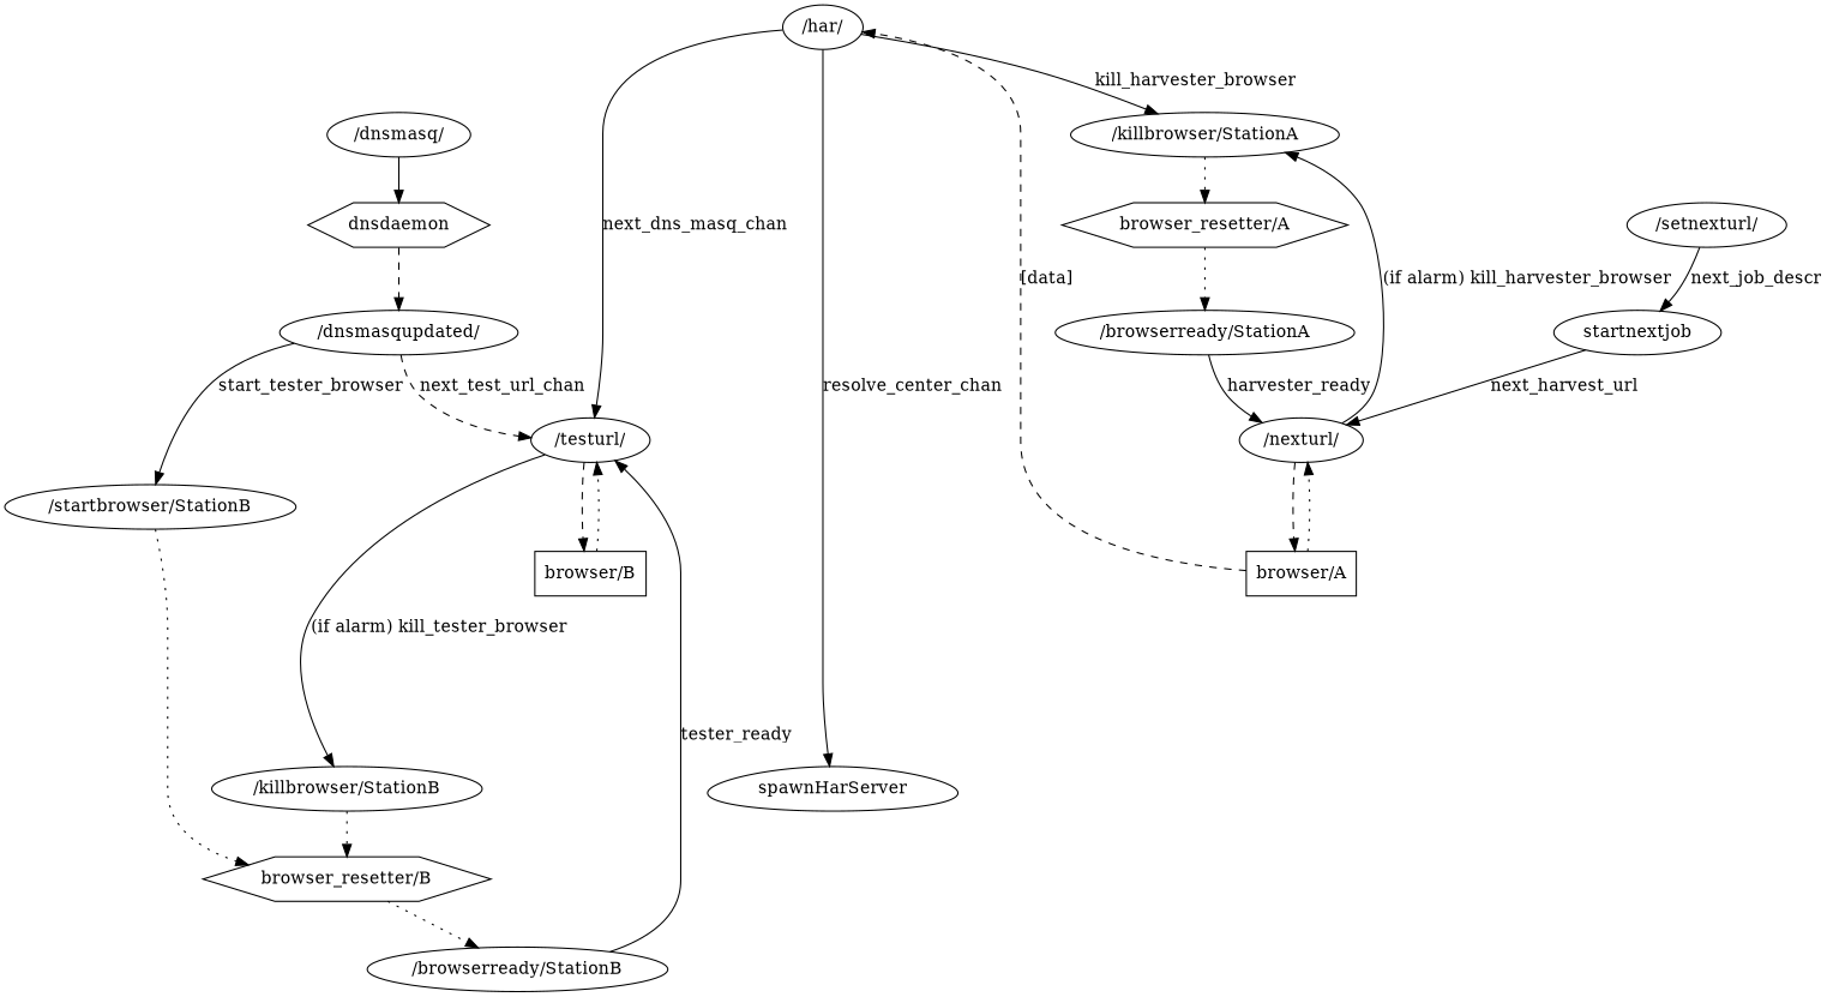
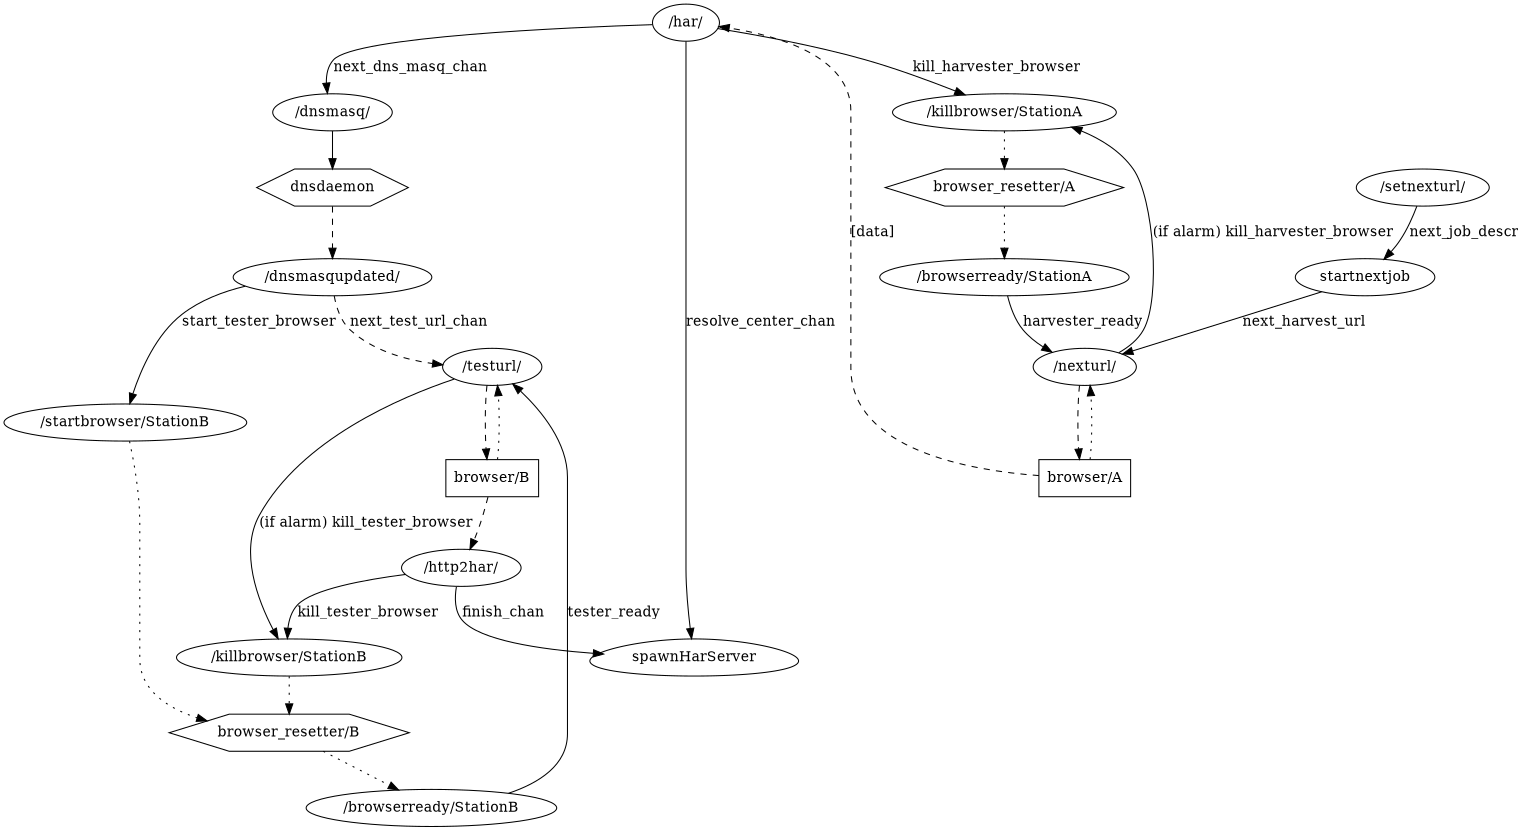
  digraph {
    n1 [label="/har/"]
    n2 [label="/dnsmasq/"]
    n3 [label="/killbrowser/StationA"]
    n4 [label=spawnHarServer shape=egg]
    n5 [label=dnsdaemon shape=hexagon]
    n6 [label="browser_resetter/A" shape=hexagon]
    n7 [label="/nexturl/"]
    n8 [label="browser/A" shape=box]
+   n9 [label="/http2har/"]
    n10 [label="/killbrowser/StationB"]
    n11 [label="browser_resetter/B" shape=hexagon]
    n12 [label="/dnsmasqupdated/"]
    n13 [label="/setnexturl/"]
    startnextjob
    n15 [label="/testurl/"]
    n16 [label="/startbrowser/StationB"]
    n17 [label="browser/B" shape=box]
    n18 [label="/browserready/StationA"]
    n19 [label="/browserready/StationB"]
-   n1 -> n15 [label=next_dns_masq_chan]
+   n1 -> n2 [label=next_dns_masq_chan]
    n1 -> n3 [label=kill_harvester_browser]
    n1 -> n4 [label=resolve_center_chan]
    n2 -> n5 [style=solid]
    n3 -> n6 [style=dotted]
    n5 -> n12 [style=dashed]
    n6 -> n18 [style=dotted]
    n7 -> n3 [label="(if alarm) kill_harvester_browser"]
    n7 -> n8 [style=dashed]
    n8 -> n1 [label="[data]" style=dashed]
    n8 -> n7 [style=dotted]
+   n9 -> n4 [label=finish_chan]
+   n9 -> n10 [label=kill_tester_browser]
    n10 -> n11 [style=dotted]
    n11 -> n19 [style=dotted]
    n12 -> n15 [label=next_test_url_chan style=dashed]
    n12 -> n16 [label=start_tester_browser]
    n13 -> startnextjob [label=next_job_descr]
    startnextjob -> n7 [label=next_harvest_url]
    n15 -> n10 [label="(if alarm) kill_tester_browser"]
    n15 -> n17 [style=dashed]
    n16 -> n11 [style=dotted]
+   n17 -> n9 [style=dashed]
    n17 -> n15 [style=dotted]
    n18 -> n7 [label=harvester_ready]
    n19 -> n15 [label=tester_ready]
  }
